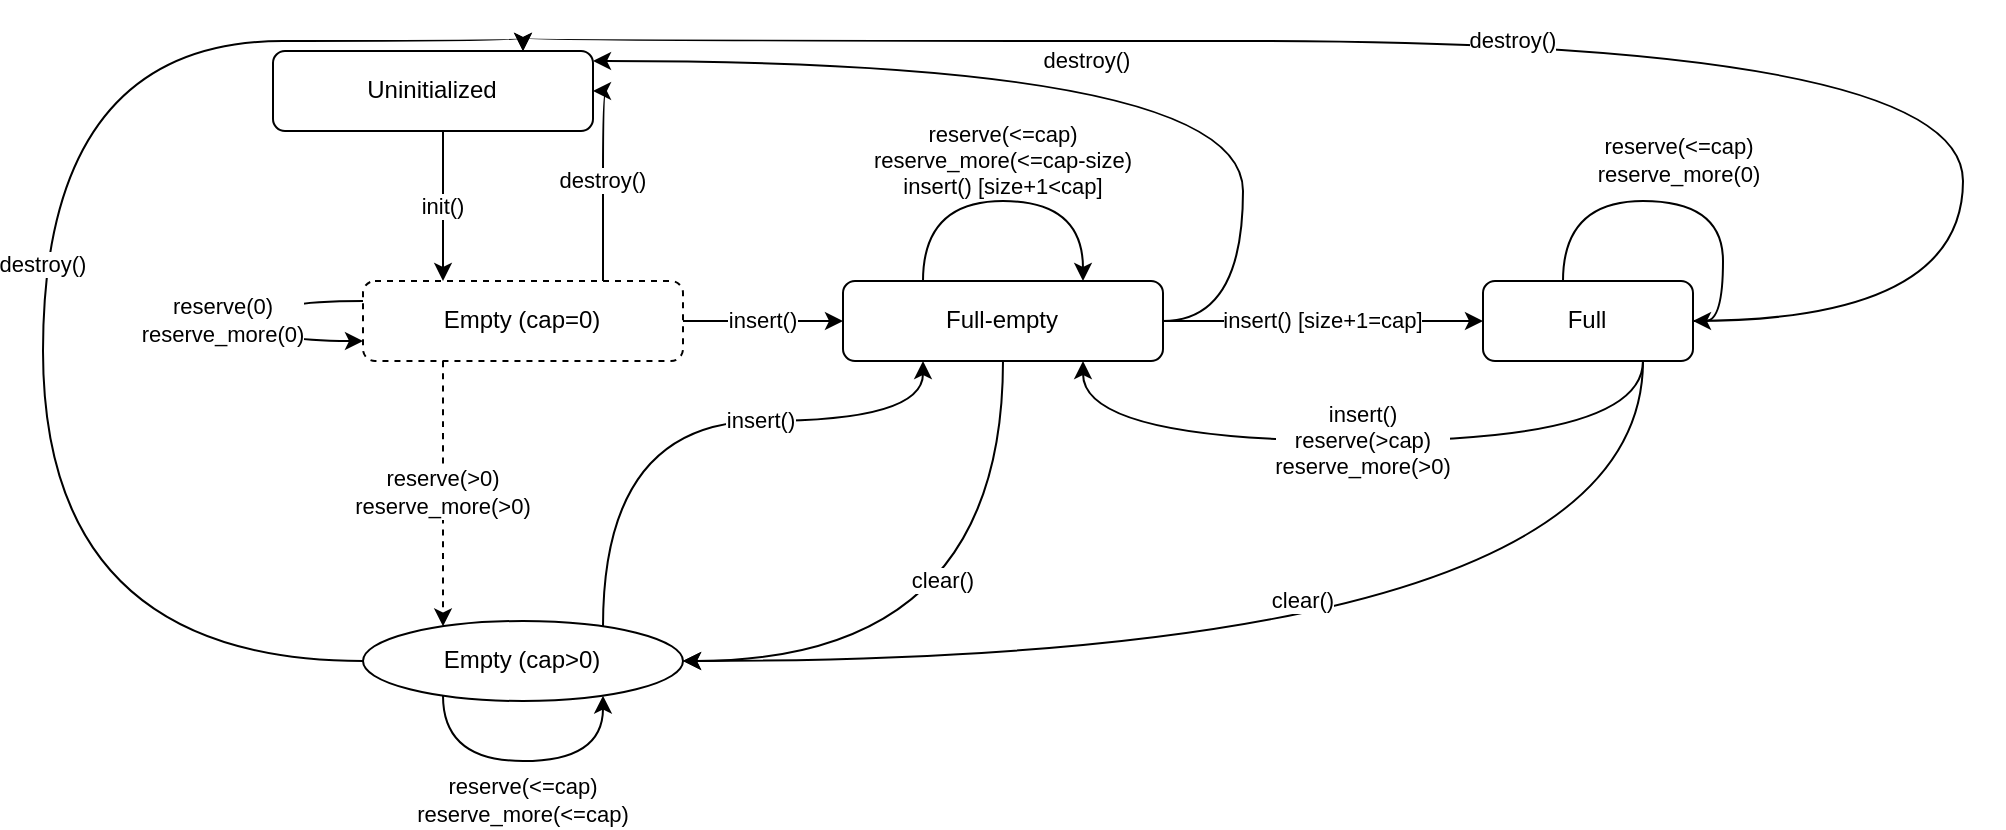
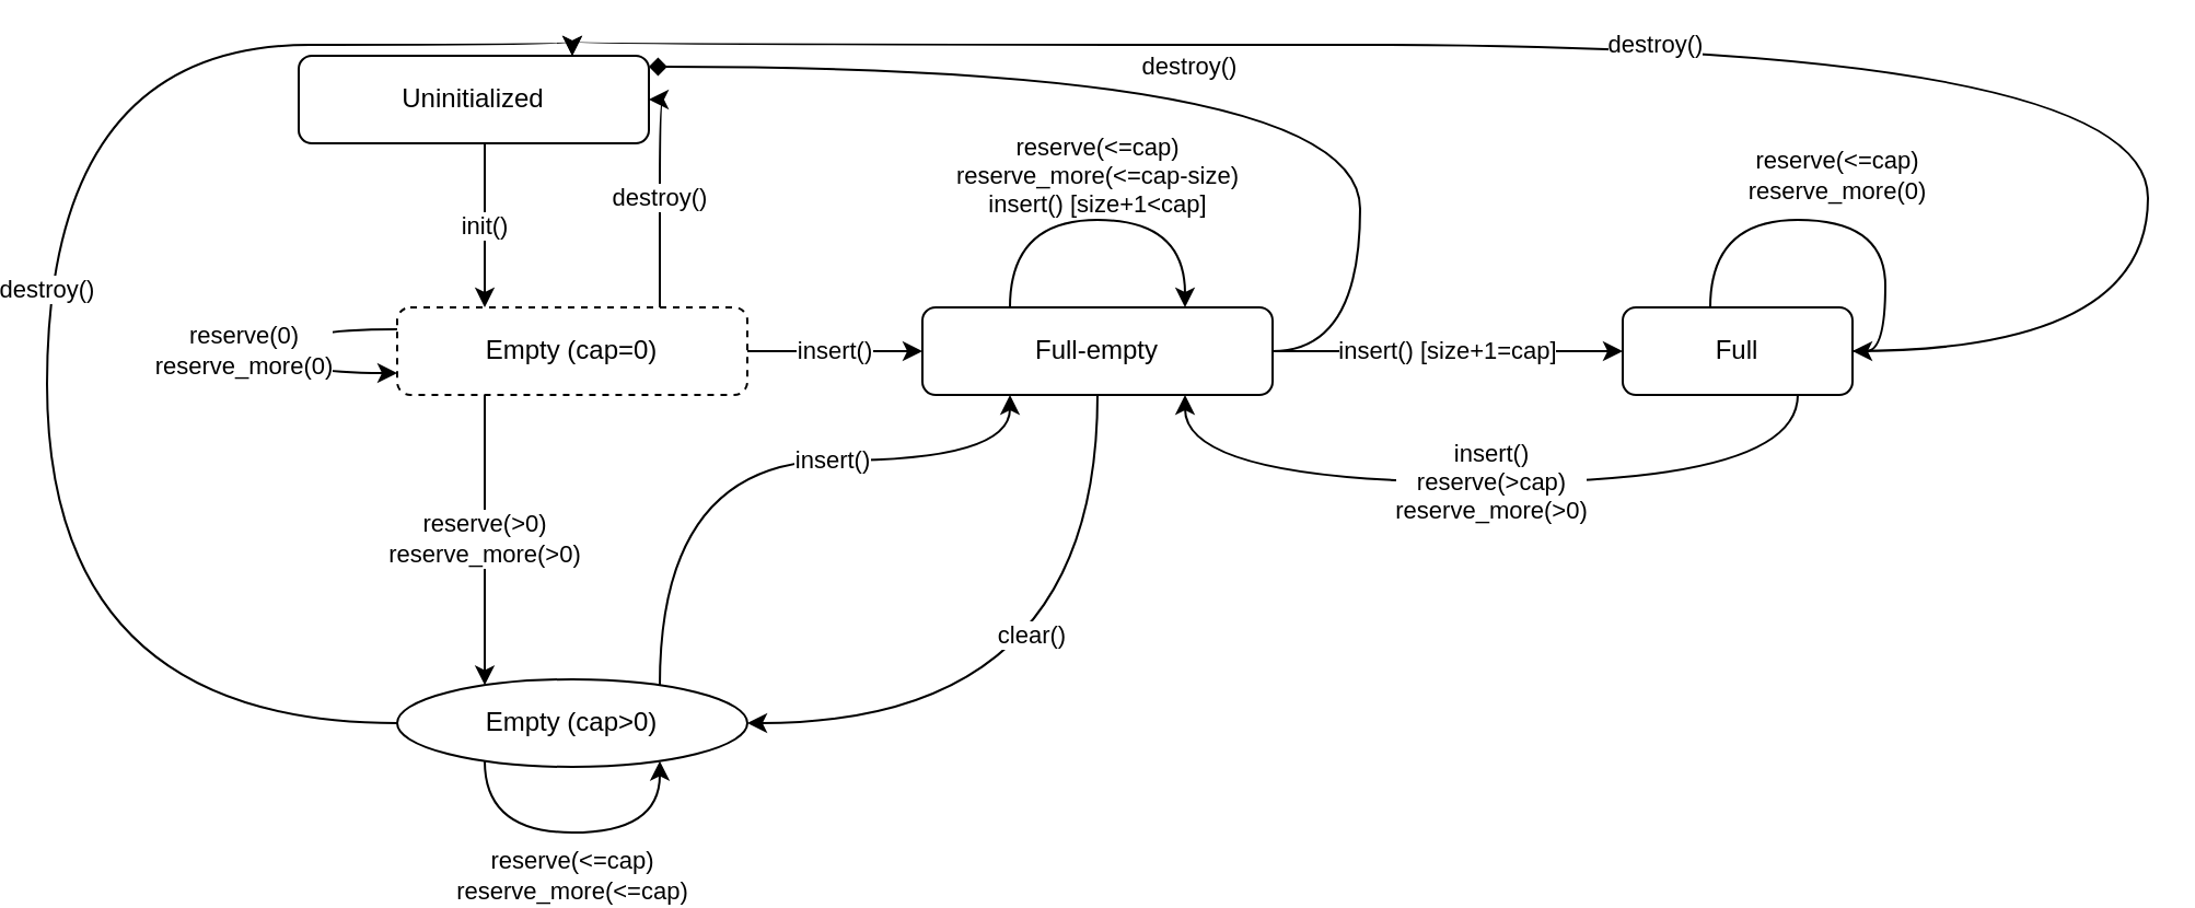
  <mxCell id="0" />
  <mxCell id="1" parent="0" />
- <mxCell id="2" value="&lt;div&gt;reserve(&amp;gt;0)&lt;/div&gt;&lt;div&gt;reserve_more(&amp;gt;0)&lt;br&gt;&lt;/div&gt;" style="edgeStyle=orthogonalEdgeStyle;orthogonalLoop=1;jettySize=auto;html=1;elbow=vertical;jumpStyle=sharp;rounded=1;curved=1;dashed=1;" edge="1" parent="1" source="5" target="10"><mxGeometry relative="1" as="geometry"><Array as="points"><mxPoint x="220" y="250" /><mxPoint x="220" y="250" /></Array></mxGeometry></mxCell>
+ <mxCell id="2" value="&lt;div&gt;reserve(&amp;gt;0)&lt;/div&gt;&lt;div&gt;reserve_more(&amp;gt;0)&lt;br&gt;&lt;/div&gt;" style="edgeStyle=orthogonalEdgeStyle;orthogonalLoop=1;jettySize=auto;html=1;elbow=vertical;jumpStyle=sharp;rounded=1;curved=1;" edge="1" parent="1" source="5" target="10"><mxGeometry relative="1" as="geometry"><Array as="points"><mxPoint x="220" y="250" /><mxPoint x="220" y="250" /></Array></mxGeometry></mxCell>
  <mxCell id="3" value="insert()" style="edgeStyle=orthogonalEdgeStyle;curved=1;rounded=1;jumpStyle=sharp;orthogonalLoop=1;jettySize=auto;html=1;elbow=vertical;" edge="1" parent="1" source="5" target="18"><mxGeometry relative="1" as="geometry"><Array as="points"><mxPoint x="340" y="160" /><mxPoint x="340" y="160" /></Array></mxGeometry></mxCell>
  <mxCell id="4" value="&lt;div&gt;destroy()&lt;/div&gt;" style="edgeStyle=orthogonalEdgeStyle;curved=1;rounded=1;jumpStyle=sharp;orthogonalLoop=1;jettySize=auto;html=1;labelBackgroundColor=default;elbow=vertical;" edge="1" parent="1" source="5" target="7"><mxGeometry relative="1" as="geometry"><Array as="points"><mxPoint x="300" y="130" /><mxPoint x="300" y="130" /></Array></mxGeometry></mxCell>
  <mxCell id="5" value="Empty (cap=0)" style="rounded=1;whiteSpace=wrap;html=1;dashed=1;" vertex="1" parent="1"><mxGeometry x="180" y="140" width="160" height="40" as="geometry" /></mxCell>
  <mxCell id="6" value="init()" style="edgeStyle=orthogonalEdgeStyle;orthogonalLoop=1;jettySize=auto;html=1;elbow=vertical;jumpStyle=sharp;rounded=1;curved=1;" edge="1" parent="1" source="7" target="5"><mxGeometry relative="1" as="geometry"><mxPoint x="227" y="100" as="sourcePoint" /><mxPoint x="227" y="140" as="targetPoint" /><Array as="points"><mxPoint x="220" y="120" /><mxPoint x="220" y="120" /></Array></mxGeometry></mxCell>
  <mxCell id="7" value="Uninitialized" style="rounded=1;whiteSpace=wrap;html=1;" vertex="1" parent="1"><mxGeometry x="135" y="25" width="160" height="40" as="geometry" /></mxCell>
  <mxCell id="8" value="insert()" style="edgeStyle=orthogonalEdgeStyle;curved=1;rounded=1;jumpStyle=sharp;orthogonalLoop=1;jettySize=auto;html=1;elbow=vertical;" edge="1" parent="1" source="10" target="18"><mxGeometry x="0.241" relative="1" as="geometry"><Array as="points"><mxPoint x="300" y="210" /><mxPoint x="460" y="210" /></Array><mxPoint as="offset" /></mxGeometry></mxCell>
  <mxCell id="9" value="destroy()" style="edgeStyle=orthogonalEdgeStyle;curved=1;rounded=1;jumpStyle=sharp;orthogonalLoop=1;jettySize=auto;html=1;labelBackgroundColor=default;elbow=vertical;" edge="1" parent="1" source="10" target="7"><mxGeometry relative="1" as="geometry"><Array as="points"><mxPoint x="20" y="330" /><mxPoint x="20" y="20" /><mxPoint x="260" y="20" /></Array></mxGeometry></mxCell>
  <mxCell id="10" value="&lt;div&gt;Empty (cap&amp;gt;0)&lt;/div&gt;" style="ellipse;whiteSpace=wrap;html=1;" vertex="1" parent="1"><mxGeometry x="180" y="310" width="160" height="40" as="geometry" /></mxCell>
  <mxCell id="11" value="&lt;div&gt;insert()&lt;/div&gt;&lt;div&gt;reserve(&amp;gt;cap)&lt;/div&gt;&lt;div&gt;reserve_more(&amp;gt;0)&lt;/div&gt;" style="edgeStyle=orthogonalEdgeStyle;curved=1;rounded=1;jumpStyle=sharp;orthogonalLoop=1;jettySize=auto;html=1;elbow=vertical;" edge="1" parent="1" source="14" target="18"><mxGeometry relative="1" as="geometry"><Array as="points"><mxPoint x="820" y="220" /><mxPoint x="540" y="220" /></Array></mxGeometry></mxCell>
- <mxCell id="12" value="clear()" style="edgeStyle=orthogonalEdgeStyle;curved=1;rounded=1;jumpStyle=sharp;orthogonalLoop=1;jettySize=auto;html=1;elbow=vertical;" edge="1" parent="1" source="14" target="10"><mxGeometry x="0.016" y="-30" relative="1" as="geometry"><Array as="points"><mxPoint x="820" y="330" /></Array><mxPoint as="offset" /></mxGeometry></mxCell>
  <mxCell id="13" value="&lt;div&gt;destroy()&lt;/div&gt;" style="edgeStyle=orthogonalEdgeStyle;curved=1;rounded=1;jumpStyle=sharp;orthogonalLoop=1;jettySize=auto;html=1;labelBackgroundColor=default;elbow=vertical;" edge="1" parent="1" source="14" target="7"><mxGeometry relative="1" as="geometry"><Array as="points"><mxPoint x="980" y="160" /><mxPoint x="980" y="20" /><mxPoint x="260" y="20" /></Array></mxGeometry></mxCell>
  <mxCell id="14" value="Full" style="rounded=1;whiteSpace=wrap;html=1;" vertex="1" parent="1"><mxGeometry x="740" y="140" width="105" height="40" as="geometry" /></mxCell>
  <mxCell id="15" value="insert() [size+1=cap]" style="edgeStyle=orthogonalEdgeStyle;curved=1;rounded=1;jumpStyle=sharp;orthogonalLoop=1;jettySize=auto;html=1;elbow=vertical;" edge="1" parent="1" source="18" target="14"><mxGeometry relative="1" as="geometry"><Array as="points"><mxPoint x="590" y="160" /><mxPoint x="590" y="160" /></Array></mxGeometry></mxCell>
  <mxCell id="16" value="clear()" style="edgeStyle=orthogonalEdgeStyle;curved=1;rounded=1;jumpStyle=sharp;orthogonalLoop=1;jettySize=auto;html=1;elbow=vertical;" edge="1" parent="1" source="18" target="10"><mxGeometry x="-0.29" y="-30" relative="1" as="geometry"><Array as="points"><mxPoint x="500" y="330" /></Array><mxPoint as="offset" /></mxGeometry></mxCell>
- <mxCell id="17" value="&lt;div&gt;destroy()&lt;/div&gt;" style="edgeStyle=orthogonalEdgeStyle;curved=1;rounded=1;jumpStyle=sharp;orthogonalLoop=1;jettySize=auto;html=1;labelBackgroundColor=default;elbow=vertical;" edge="1" parent="1" source="18" target="7"><mxGeometry relative="1" as="geometry"><Array as="points"><mxPoint x="620" y="160" /><mxPoint x="620" y="30" /><mxPoint x="260" y="30" /></Array></mxGeometry></mxCell>
+ <mxCell id="17" value="&lt;div&gt;destroy()&lt;/div&gt;" style="edgeStyle=orthogonalEdgeStyle;curved=1;rounded=1;jumpStyle=sharp;orthogonalLoop=1;jettySize=auto;html=1;labelBackgroundColor=default;elbow=vertical;endArrow=diamond;" edge="1" parent="1" source="18" target="7"><mxGeometry relative="1" as="geometry"><Array as="points"><mxPoint x="620" y="160" /><mxPoint x="620" y="30" /><mxPoint x="260" y="30" /></Array></mxGeometry></mxCell>
  <mxCell id="18" value="&lt;div&gt;Full-empty&lt;/div&gt;" style="rounded=1;whiteSpace=wrap;html=1;" vertex="1" parent="1"><mxGeometry x="420" y="140" width="160" height="40" as="geometry" /></mxCell>
  <mxCell id="19" value="&lt;div&gt;reserve(&amp;lt;=cap)&lt;/div&gt;&lt;div&gt;reserve_more(&amp;lt;=cap-size)&lt;/div&gt;&lt;div&gt;insert() [size+1&amp;lt;cap]&lt;br&gt;&lt;/div&gt;" style="edgeStyle=orthogonalEdgeStyle;curved=1;rounded=1;jumpStyle=sharp;orthogonalLoop=1;jettySize=auto;html=1;elbow=vertical;labelBackgroundColor=default;" edge="1" parent="1" source="18" target="18"><mxGeometry y="20" relative="1" as="geometry"><Array as="points"><mxPoint x="540" y="100" /></Array><mxPoint as="offset" /></mxGeometry></mxCell>
  <mxCell id="20" value="&lt;div&gt;reserve(&amp;lt;=cap)&lt;/div&gt;&lt;div&gt;reserve_more(0)&lt;br&gt;&lt;/div&gt;" style="edgeStyle=orthogonalEdgeStyle;curved=1;rounded=1;jumpStyle=sharp;orthogonalLoop=1;jettySize=auto;html=1;labelBackgroundColor=default;elbow=vertical;" edge="1" parent="1" source="14" target="14"><mxGeometry y="20" relative="1" as="geometry"><Array as="points"><mxPoint x="780" y="100" /><mxPoint x="860" y="100" /></Array><mxPoint as="offset" /></mxGeometry></mxCell>
  <mxCell id="21" value="&lt;div&gt;reserve(&amp;lt;=cap)&lt;/div&gt;&lt;div&gt;reserve_more(&amp;lt;=cap)&lt;br&gt;&lt;/div&gt;" style="edgeStyle=orthogonalEdgeStyle;curved=1;rounded=1;jumpStyle=sharp;orthogonalLoop=1;jettySize=auto;html=1;labelBackgroundColor=default;elbow=vertical;" edge="1" parent="1" source="10" target="10"><mxGeometry y="-20" relative="1" as="geometry"><Array as="points"><mxPoint x="300" y="380" /></Array><mxPoint as="offset" /></mxGeometry></mxCell>
  <mxCell id="22" value="reserve(0)&lt;br&gt;reserve_more(0)" style="edgeStyle=orthogonalEdgeStyle;curved=1;rounded=1;jumpStyle=sharp;orthogonalLoop=1;jettySize=auto;html=1;labelBackgroundColor=default;elbow=vertical;" edge="1" parent="1" source="5" target="5"><mxGeometry y="-20" relative="1" as="geometry"><Array as="points"><mxPoint x="130" y="170" /></Array><mxPoint as="offset" /></mxGeometry></mxCell>
